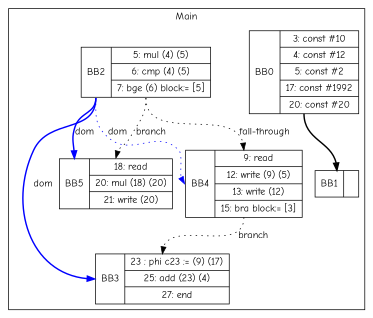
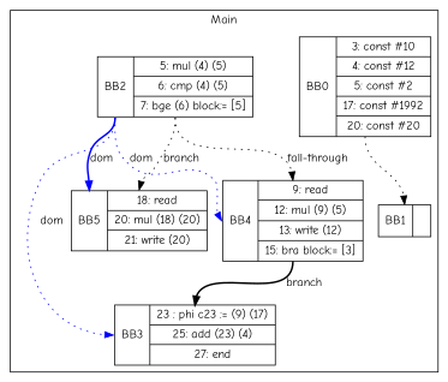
  digraph {
    fontname="Comic Neue"
    node [fontname="Comic Neue" shape=record]
    edge [fontname="Comic Neue" headport=n style=dotted tailport=s]
    n1 [label="<b>BB0|{3: const #10|4: const #12|5: const #2|17: const #1992|20: const #20}"]
    n2 [label="<b>BB1|}"]
    n3 [label="<b>BB2|{5: mul (4) (5)|6: cmp (4) (5)|7: bge (6) block:= [5]}"]
    n4 [label="<b>BB3|{23 : phi c23 := (9) (17)|25: add (23) (4)|27: end}"]
-   n5 [label="<b>BB4|{9: read|12: write (9) (5)|13: write (12)|15: bra block:= [3]}"]
+   n5 [label="<b>BB4|{9: read|12: mul (9) (5)|13: write (12)|15: bra block:= [3]}"]
    n6 [label="<b>BB5|{18: read|20: mul (18) (20)|21: write (20)}"]
    subgraph cluster_1 {
      label=Main
      n1
      n2
      n3
      n4
      n5
      n6
    }
-   n1 -> n2 [style=bold]
-   n3 -> n4 [color=blue headport=b label=dom style=bold tailport=b]
+   n1 -> n2
+   n3 -> n4 [color=blue headport=b label=dom tailport=b]
    n3 -> n5 [color=blue headport=b label=dom tailport=b]
    n3 -> n5 [label="fall-through"]
    n3 -> n6 [color=blue headport=b label=dom style=bold tailport=b]
    n3 -> n6 [label=branch]
-   n5 -> n4 [label=branch]
+   n5 -> n4 [label=branch style=bold]
  }
